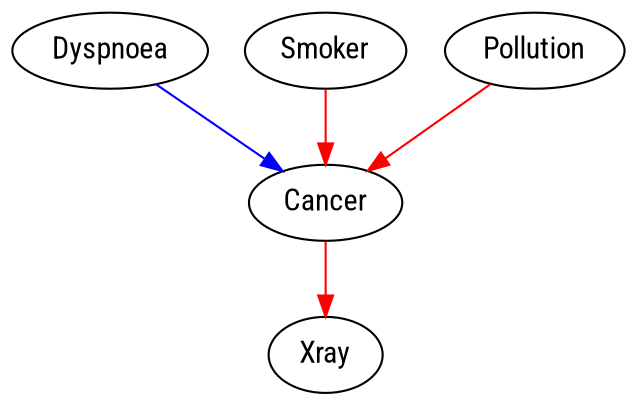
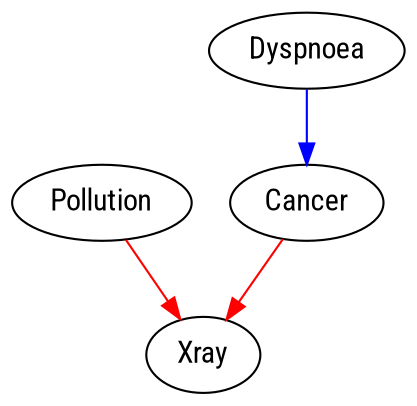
  digraph {
    fontname="Roboto Condensed"
    node [fontname="Roboto Condensed"]
    edge [color=red fontname="Roboto Condensed"]
    Cancer
    Xray
    Dyspnoea
-   Smoker
    Pollution
    Cancer -> Xray
    Dyspnoea -> Cancer [color=blue]
-   Smoker -> Cancer
-   Pollution -> Cancer
+   Pollution -> Xray
  }
